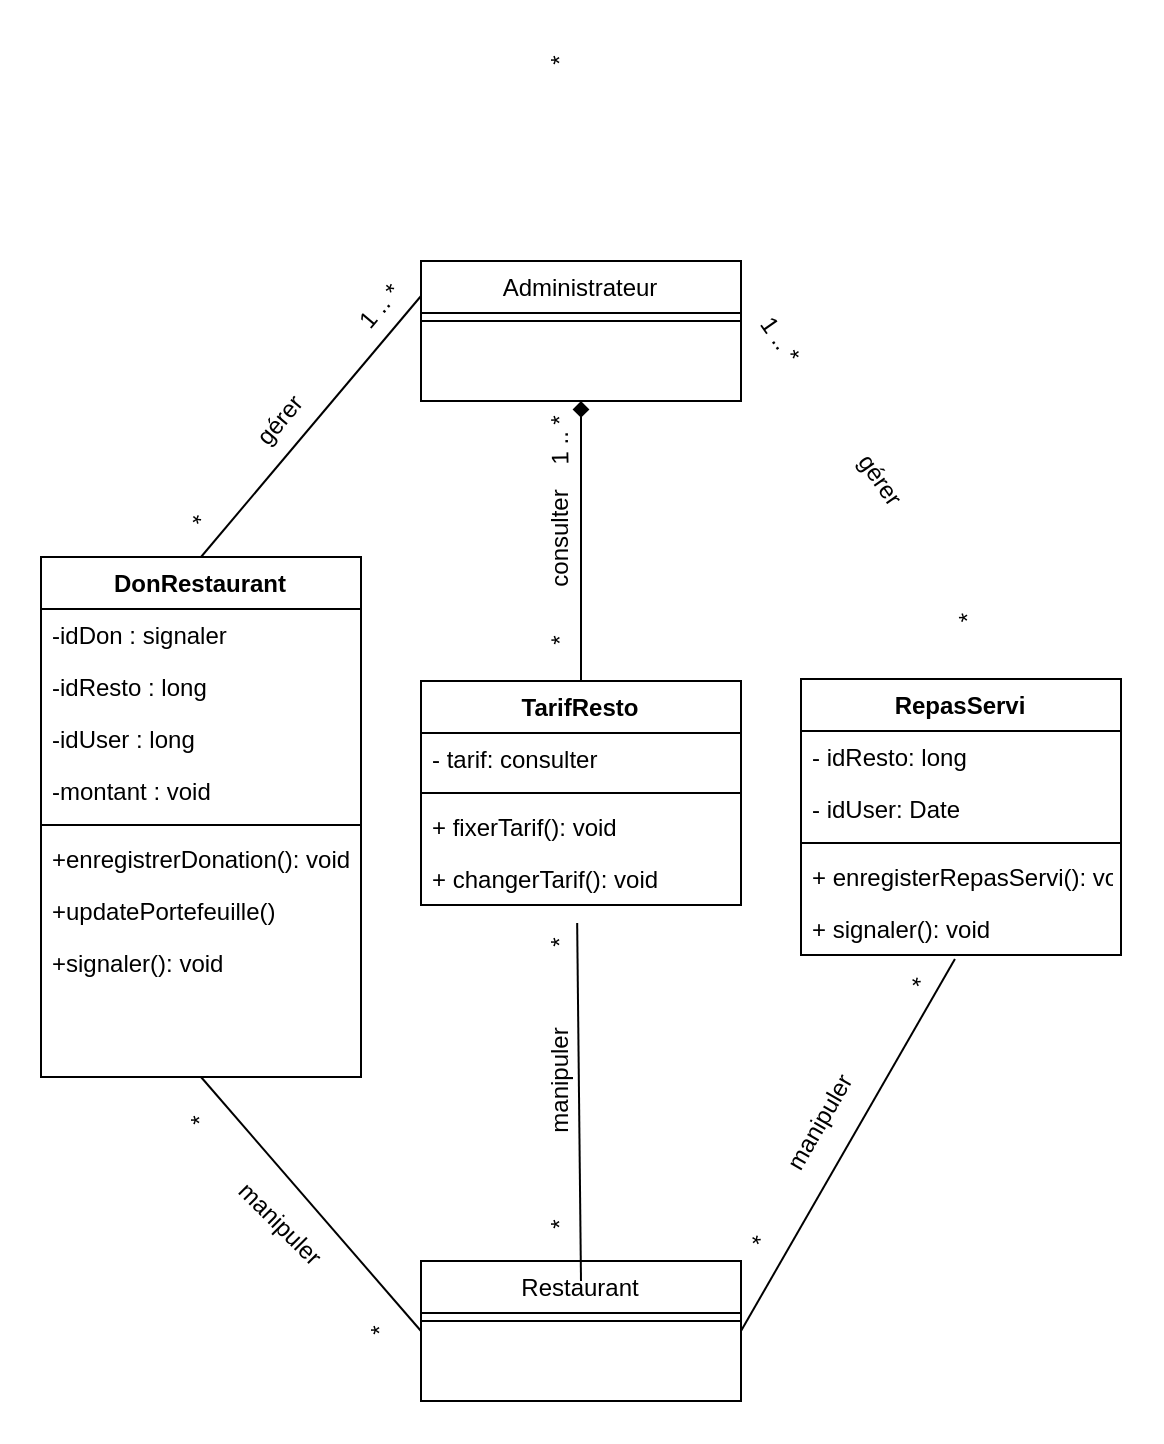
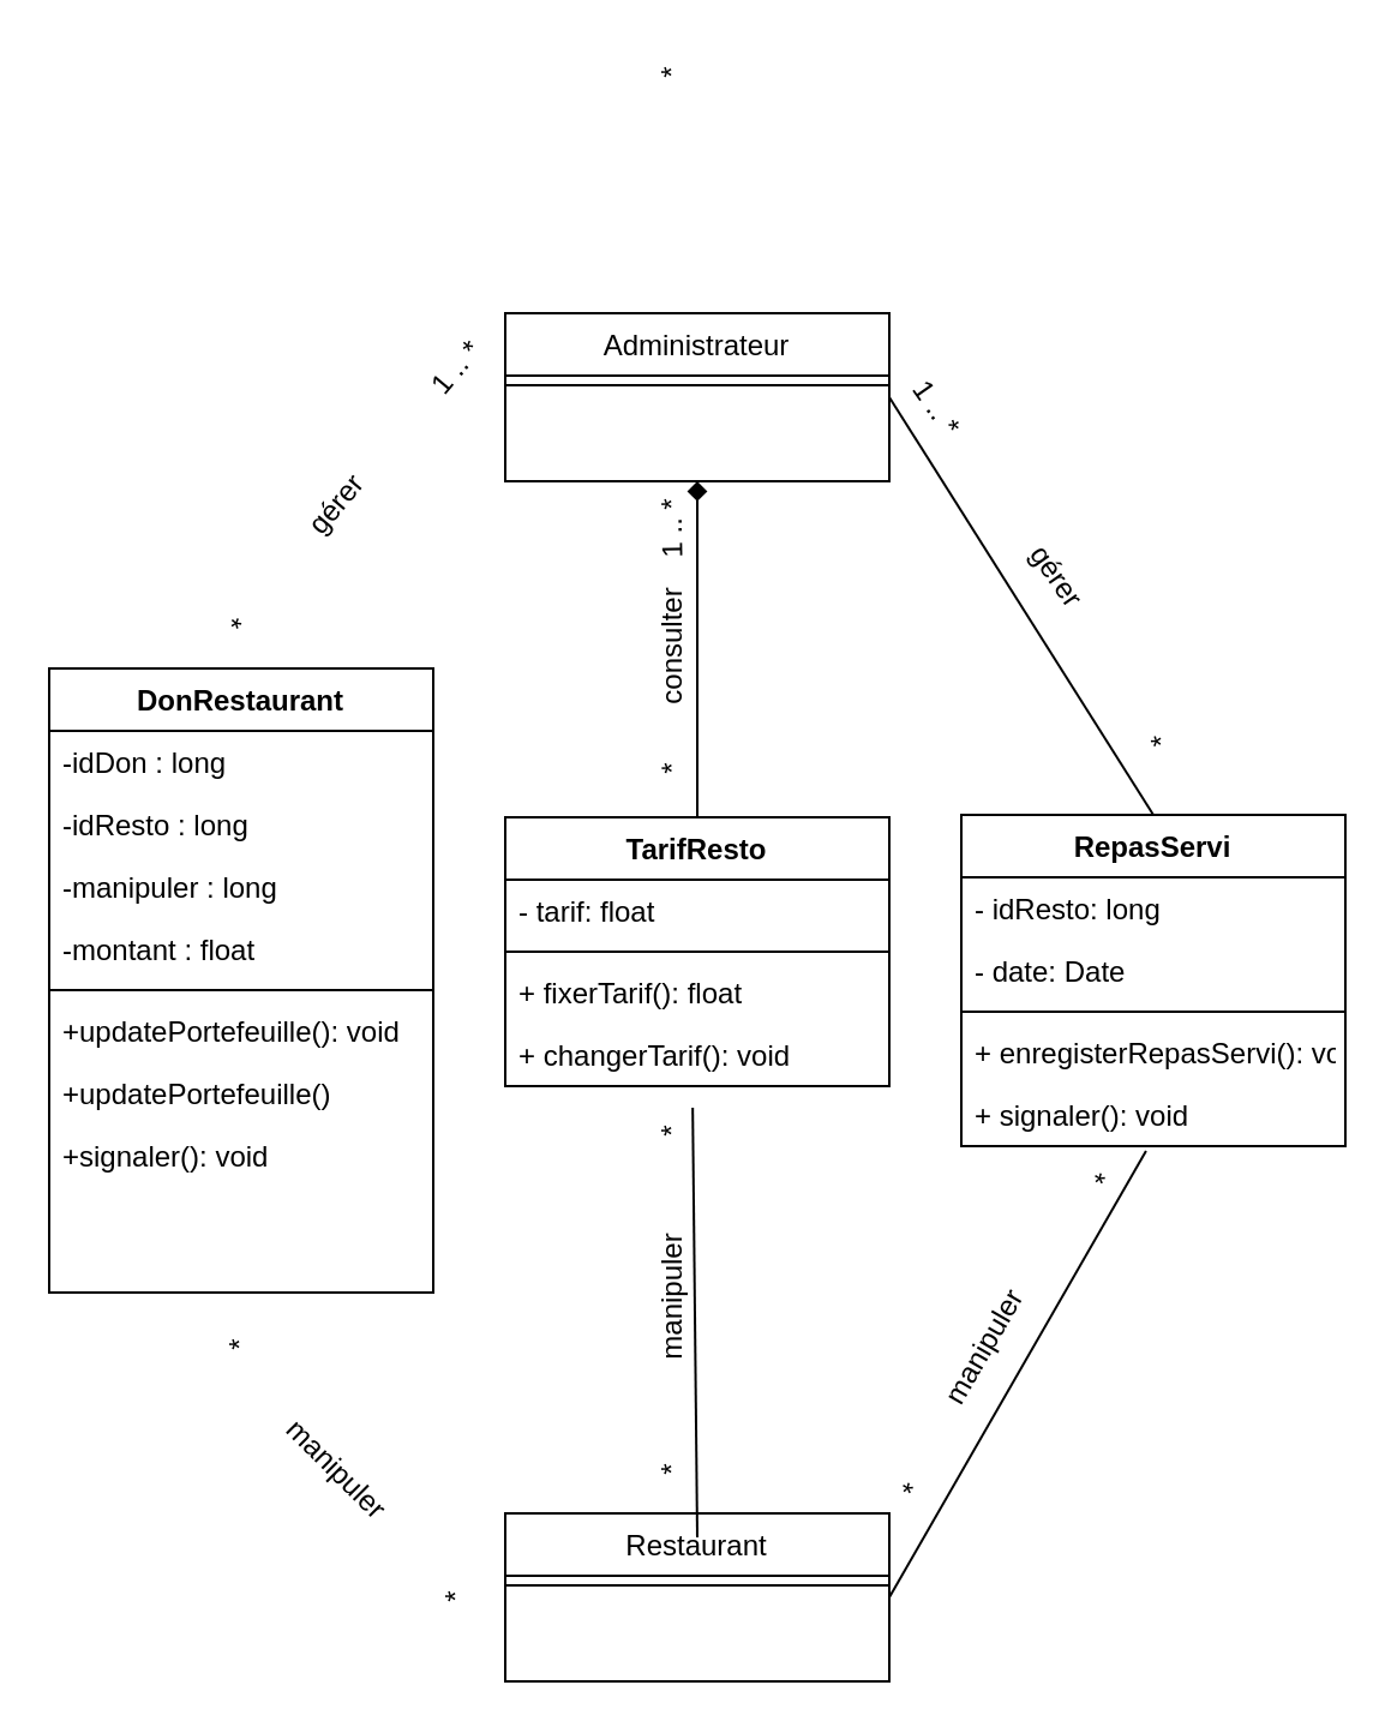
  <mxCell id="0" />
  <mxCell id="1" parent="0" />
  <mxCell id="2" value="DonRestaurant" style="swimlane;fontStyle=1;align=center;verticalAlign=top;childLayout=stackLayout;horizontal=1;startSize=26;horizontalStack=0;resizeParent=1;resizeLast=0;collapsible=1;marginBottom=0;rounded=0;shadow=0;strokeWidth=1;" parent="1" vertex="1"><mxGeometry x="20" y="278" width="160" height="260" as="geometry"><mxRectangle x="230" y="140" width="160" height="26" as="alternateBounds" /></mxGeometry></mxCell>
- <mxCell id="3" value="-idDon : signaler" style="text;align=left;verticalAlign=top;spacingLeft=4;spacingRight=4;overflow=hidden;rotatable=0;points=[[0,0.5],[1,0.5]];portConstraint=eastwest;" parent="2" vertex="1"><mxGeometry y="26" width="160" height="26" as="geometry" /></mxCell>
+ <mxCell id="3" value="-idDon : long" style="text;align=left;verticalAlign=top;spacingLeft=4;spacingRight=4;overflow=hidden;rotatable=0;points=[[0,0.5],[1,0.5]];portConstraint=eastwest;" parent="2" vertex="1"><mxGeometry y="26" width="160" height="26" as="geometry" /></mxCell>
  <mxCell id="4" value="-idResto : long" style="text;align=left;verticalAlign=top;spacingLeft=4;spacingRight=4;overflow=hidden;rotatable=0;points=[[0,0.5],[1,0.5]];portConstraint=eastwest;" vertex="1" parent="2"><mxGeometry y="52" width="160" height="26" as="geometry" /></mxCell>
- <mxCell id="5" value="-idUser : long" style="text;align=left;verticalAlign=top;spacingLeft=4;spacingRight=4;overflow=hidden;rotatable=0;points=[[0,0.5],[1,0.5]];portConstraint=eastwest;" vertex="1" parent="2"><mxGeometry y="78" width="160" height="26" as="geometry" /></mxCell>
- <mxCell id="6" value="-montant : void" style="text;align=left;verticalAlign=top;spacingLeft=4;spacingRight=4;overflow=hidden;rotatable=0;points=[[0,0.5],[1,0.5]];portConstraint=eastwest;" vertex="1" parent="2"><mxGeometry y="104" width="160" height="26" as="geometry" /></mxCell>
+ <mxCell id="5" value="-manipuler : long" style="text;align=left;verticalAlign=top;spacingLeft=4;spacingRight=4;overflow=hidden;rotatable=0;points=[[0,0.5],[1,0.5]];portConstraint=eastwest;" vertex="1" parent="2"><mxGeometry y="78" width="160" height="26" as="geometry" /></mxCell>
+ <mxCell id="6" value="-montant : float" style="text;align=left;verticalAlign=top;spacingLeft=4;spacingRight=4;overflow=hidden;rotatable=0;points=[[0,0.5],[1,0.5]];portConstraint=eastwest;" vertex="1" parent="2"><mxGeometry y="104" width="160" height="26" as="geometry" /></mxCell>
  <mxCell id="7" value="" style="line;html=1;strokeWidth=1;align=left;verticalAlign=middle;spacingTop=-1;spacingLeft=3;spacingRight=3;rotatable=0;labelPosition=right;points=[];portConstraint=eastwest;" parent="2" vertex="1"><mxGeometry y="130" width="160" height="8" as="geometry" /></mxCell>
- <mxCell id="8" value="+enregistrerDonation(): void" style="text;align=left;verticalAlign=top;spacingLeft=4;spacingRight=4;overflow=hidden;rotatable=0;points=[[0,0.5],[1,0.5]];portConstraint=eastwest;" parent="2" vertex="1"><mxGeometry y="138" width="160" height="26" as="geometry" /></mxCell>
+ <mxCell id="8" value="+updatePortefeuille(): void" style="text;align=left;verticalAlign=top;spacingLeft=4;spacingRight=4;overflow=hidden;rotatable=0;points=[[0,0.5],[1,0.5]];portConstraint=eastwest;" parent="2" vertex="1"><mxGeometry y="138" width="160" height="26" as="geometry" /></mxCell>
  <mxCell id="9" value="+updatePortefeuille()" style="text;align=left;verticalAlign=top;spacingLeft=4;spacingRight=4;overflow=hidden;rotatable=0;points=[[0,0.5],[1,0.5]];portConstraint=eastwest;" parent="2" vertex="1"><mxGeometry y="164" width="160" height="26" as="geometry" /></mxCell>
  <mxCell id="10" value="+signaler(): void" style="text;align=left;verticalAlign=top;spacingLeft=4;spacingRight=4;overflow=hidden;rotatable=0;points=[[0,0.5],[1,0.5]];portConstraint=eastwest;" parent="2" vertex="1"><mxGeometry y="190" width="160" height="26" as="geometry" /></mxCell>
  <mxCell id="11" value="Restaurant" style="swimlane;fontStyle=0;align=center;verticalAlign=top;childLayout=stackLayout;horizontal=1;startSize=26;horizontalStack=0;resizeParent=1;resizeLast=0;collapsible=1;marginBottom=0;rounded=0;shadow=0;strokeWidth=1;" parent="1" vertex="1"><mxGeometry x="210" y="630" width="160" height="70" as="geometry"><mxRectangle x="90" y="460" width="160" height="26" as="alternateBounds" /></mxGeometry></mxCell>
  <mxCell id="12" value="" style="line;html=1;strokeWidth=1;align=left;verticalAlign=middle;spacingTop=-1;spacingLeft=3;spacingRight=3;rotatable=0;labelPosition=right;points=[];portConstraint=eastwest;" parent="11" vertex="1"><mxGeometry y="26" width="160" height="8" as="geometry" /></mxCell>
  <mxCell id="13" value="Administrateur" style="swimlane;fontStyle=0;align=center;verticalAlign=top;childLayout=stackLayout;horizontal=1;startSize=26;horizontalStack=0;resizeParent=1;resizeLast=0;collapsible=1;marginBottom=0;rounded=0;shadow=0;strokeWidth=1;" parent="1" vertex="1"><mxGeometry x="210" y="130" width="160" height="70" as="geometry"><mxRectangle x="340" y="380" width="170" height="26" as="alternateBounds" /></mxGeometry></mxCell>
  <mxCell id="14" value="" style="line;html=1;strokeWidth=1;align=left;verticalAlign=middle;spacingTop=-1;spacingLeft=3;spacingRight=3;rotatable=0;labelPosition=right;points=[];portConstraint=eastwest;" parent="13" vertex="1"><mxGeometry y="26" width="160" height="8" as="geometry" /></mxCell>
- <mxCell id="15" value="" style="endArrow=none;html=1;entryX=0.5;entryY=1;entryDx=0;entryDy=0;exitX=0;exitY=0.5;exitDx=0;exitDy=0;" parent="1" source="11" target="2" edge="1"><mxGeometry width="50" height="50" relative="1" as="geometry"><mxPoint x="85" y="2030" as="sourcePoint" /><mxPoint x="110" y="1978" as="targetPoint" /></mxGeometry></mxCell>
- <mxCell id="16" value="" style="endArrow=none;html=1;entryX=0;entryY=0.25;entryDx=0;entryDy=0;exitX=0.5;exitY=0;exitDx=0;exitDy=0;" parent="1" source="2" target="13" edge="1"><mxGeometry width="50" height="50" relative="1" as="geometry"><mxPoint x="30" y="2300" as="sourcePoint" /><mxPoint x="80" y="2250" as="targetPoint" /><Array as="points" /></mxGeometry></mxCell>
  <mxCell id="17" value="gérer" style="text;html=1;strokeColor=none;fillColor=none;align=center;verticalAlign=middle;whiteSpace=wrap;rounded=0;rotation=-50;" parent="1" vertex="1"><mxGeometry x="120" y="200" width="40" height="20" as="geometry" /></mxCell>
  <mxCell id="18" value="*" style="text;html=1;strokeColor=none;fillColor=none;align=center;verticalAlign=middle;whiteSpace=wrap;rounded=0;rotation=-50;" parent="1" vertex="1"><mxGeometry x="80" y="251" width="40" height="20" as="geometry" /></mxCell>
  <mxCell id="19" value="1 .. *" style="text;html=1;strokeColor=none;fillColor=none;align=center;verticalAlign=middle;whiteSpace=wrap;rounded=0;rotation=-50;" parent="1" vertex="1"><mxGeometry x="170" y="143" width="40" height="20" as="geometry" /></mxCell>
  <mxCell id="20" value="manipuler" style="text;html=1;strokeColor=none;fillColor=none;align=center;verticalAlign=middle;whiteSpace=wrap;rounded=0;rotation=45;" parent="1" vertex="1"><mxGeometry x="120" y="601.99" width="40" height="20" as="geometry" /></mxCell>
  <mxCell id="21" value="*" style="text;html=1;strokeColor=none;fillColor=none;align=center;verticalAlign=middle;whiteSpace=wrap;rounded=0;rotation=-90;" parent="1" vertex="1"><mxGeometry x="170" y="655" width="40" height="20" as="geometry" /></mxCell>
  <mxCell id="22" value="*" style="text;html=1;strokeColor=none;fillColor=none;align=center;verticalAlign=middle;whiteSpace=wrap;rounded=0;rotation=-90;" parent="1" vertex="1"><mxGeometry x="80" y="550" width="40" height="20" as="geometry" /></mxCell>
  <mxCell id="23" value="TarifResto" style="swimlane;fontStyle=1;align=center;verticalAlign=top;childLayout=stackLayout;horizontal=1;startSize=26;horizontalStack=0;resizeParent=1;resizeParentMax=0;resizeLast=0;collapsible=1;marginBottom=0;fillColor=none;gradientColor=none;" vertex="1" parent="1"><mxGeometry x="210" y="340" width="160" height="112" as="geometry" /></mxCell>
- <mxCell id="24" value="- tarif: consulter" style="text;strokeColor=none;fillColor=none;align=left;verticalAlign=top;spacingLeft=4;spacingRight=4;overflow=hidden;rotatable=0;points=[[0,0.5],[1,0.5]];portConstraint=eastwest;" vertex="1" parent="23"><mxGeometry y="26" width="160" height="26" as="geometry" /></mxCell>
+ <mxCell id="24" value="- tarif: float" style="text;strokeColor=none;fillColor=none;align=left;verticalAlign=top;spacingLeft=4;spacingRight=4;overflow=hidden;rotatable=0;points=[[0,0.5],[1,0.5]];portConstraint=eastwest;" vertex="1" parent="23"><mxGeometry y="26" width="160" height="26" as="geometry" /></mxCell>
  <mxCell id="25" value="" style="line;strokeWidth=1;fillColor=none;align=left;verticalAlign=middle;spacingTop=-1;spacingLeft=3;spacingRight=3;rotatable=0;labelPosition=right;points=[];portConstraint=eastwest;" vertex="1" parent="23"><mxGeometry y="52" width="160" height="8" as="geometry" /></mxCell>
- <mxCell id="26" value="+ fixerTarif(): void" style="text;strokeColor=none;fillColor=none;align=left;verticalAlign=top;spacingLeft=4;spacingRight=4;overflow=hidden;rotatable=0;points=[[0,0.5],[1,0.5]];portConstraint=eastwest;" vertex="1" parent="23"><mxGeometry y="60" width="160" height="26" as="geometry" /></mxCell>
+ <mxCell id="26" value="+ fixerTarif(): float" style="text;strokeColor=none;fillColor=none;align=left;verticalAlign=top;spacingLeft=4;spacingRight=4;overflow=hidden;rotatable=0;points=[[0,0.5],[1,0.5]];portConstraint=eastwest;" vertex="1" parent="23"><mxGeometry y="60" width="160" height="26" as="geometry" /></mxCell>
  <mxCell id="27" value="+ changerTarif(): void" style="text;strokeColor=none;fillColor=none;align=left;verticalAlign=top;spacingLeft=4;spacingRight=4;overflow=hidden;rotatable=0;points=[[0,0.5],[1,0.5]];portConstraint=eastwest;" vertex="1" parent="23"><mxGeometry y="86" width="160" height="26" as="geometry" /></mxCell>
  <mxCell id="28" value="RepasServi" style="swimlane;fontStyle=1;align=center;verticalAlign=top;childLayout=stackLayout;horizontal=1;startSize=26;horizontalStack=0;resizeParent=1;resizeParentMax=0;resizeLast=0;collapsible=1;marginBottom=0;fillColor=none;gradientColor=none;" vertex="1" parent="1"><mxGeometry x="400" y="339" width="160" height="138" as="geometry" /></mxCell>
  <mxCell id="29" value="- idResto: long" style="text;strokeColor=none;fillColor=none;align=left;verticalAlign=top;spacingLeft=4;spacingRight=4;overflow=hidden;rotatable=0;points=[[0,0.5],[1,0.5]];portConstraint=eastwest;" vertex="1" parent="28"><mxGeometry y="26" width="160" height="26" as="geometry" /></mxCell>
- <mxCell id="30" value="- idUser: Date" style="text;strokeColor=none;fillColor=none;align=left;verticalAlign=top;spacingLeft=4;spacingRight=4;overflow=hidden;rotatable=0;points=[[0,0.5],[1,0.5]];portConstraint=eastwest;" vertex="1" parent="28"><mxGeometry y="52" width="160" height="26" as="geometry" /></mxCell>
+ <mxCell id="30" value="- date: Date" style="text;strokeColor=none;fillColor=none;align=left;verticalAlign=top;spacingLeft=4;spacingRight=4;overflow=hidden;rotatable=0;points=[[0,0.5],[1,0.5]];portConstraint=eastwest;" vertex="1" parent="28"><mxGeometry y="52" width="160" height="26" as="geometry" /></mxCell>
  <mxCell id="31" value="" style="line;strokeWidth=1;fillColor=none;align=left;verticalAlign=middle;spacingTop=-1;spacingLeft=3;spacingRight=3;rotatable=0;labelPosition=right;points=[];portConstraint=eastwest;" vertex="1" parent="28"><mxGeometry y="78" width="160" height="8" as="geometry" /></mxCell>
  <mxCell id="32" value="+ enregisterRepasServi(): void" style="text;strokeColor=none;fillColor=none;align=left;verticalAlign=top;spacingLeft=4;spacingRight=4;overflow=hidden;rotatable=0;points=[[0,0.5],[1,0.5]];portConstraint=eastwest;" vertex="1" parent="28"><mxGeometry y="86" width="160" height="26" as="geometry" /></mxCell>
  <mxCell id="33" value="+ signaler(): void" style="text;strokeColor=none;fillColor=none;align=left;verticalAlign=top;spacingLeft=4;spacingRight=4;overflow=hidden;rotatable=0;points=[[0,0.5],[1,0.5]];portConstraint=eastwest;" vertex="1" parent="28"><mxGeometry y="112" width="160" height="26" as="geometry" /></mxCell>
  <mxCell id="34" value="" style="endArrow=diamond;html=1;entryX=0.5;entryY=1;entryDx=0;entryDy=0;exitX=0.5;exitY=0;exitDx=0;exitDy=0;" edge="1" parent="1" source="23" target="13"><mxGeometry width="50" height="50" relative="1" as="geometry"><mxPoint x="330" y="1740" as="sourcePoint" /><mxPoint x="330" y="1720" as="targetPoint" /></mxGeometry></mxCell>
+ <mxCell id="35" value="" style="endArrow=none;html=1;entryX=1;entryY=0.5;entryDx=0;entryDy=0;exitX=0.5;exitY=0;exitDx=0;exitDy=0;" edge="1" parent="1" source="28" target="13"><mxGeometry width="50" height="50" relative="1" as="geometry"><mxPoint x="460" y="1740" as="sourcePoint" /><mxPoint x="510" y="1690" as="targetPoint" /></mxGeometry></mxCell>
  <mxCell id="36" value="consulter" style="text;html=1;strokeColor=none;fillColor=none;align=center;verticalAlign=middle;whiteSpace=wrap;rounded=0;rotation=-90;" vertex="1" parent="1"><mxGeometry x="260" y="259" width="40" height="20" as="geometry" /></mxCell>
  <mxCell id="37" value="1 .. *" style="text;html=1;strokeColor=none;fillColor=none;align=center;verticalAlign=middle;whiteSpace=wrap;rounded=0;rotation=-91;" vertex="1" parent="1"><mxGeometry x="260" y="210" width="40" height="20" as="geometry" /></mxCell>
  <mxCell id="38" value="*" style="text;html=1;strokeColor=none;fillColor=none;align=center;verticalAlign=middle;whiteSpace=wrap;rounded=0;rotation=-90;" vertex="1" parent="1"><mxGeometry x="260" y="20" width="40" height="20" as="geometry" /></mxCell>
  <mxCell id="39" value="gérer" style="text;html=1;strokeColor=none;fillColor=none;align=center;verticalAlign=middle;whiteSpace=wrap;rounded=0;rotation=55;" vertex="1" parent="1"><mxGeometry x="420" y="230" width="40" height="20" as="geometry" /></mxCell>
  <mxCell id="40" value="1 .. *" style="text;html=1;strokeColor=none;fillColor=none;align=center;verticalAlign=middle;whiteSpace=wrap;rounded=0;rotation=55;" vertex="1" parent="1"><mxGeometry x="370" y="160" width="40" height="20" as="geometry" /></mxCell>
  <mxCell id="41" value="*" style="text;html=1;strokeColor=none;fillColor=none;align=center;verticalAlign=middle;whiteSpace=wrap;rounded=0;rotation=55;" vertex="1" parent="1"><mxGeometry x="460" y="300" width="40" height="20" as="geometry" /></mxCell>
  <mxCell id="42" value="" style="endArrow=none;html=1;entryX=0.488;entryY=0.962;entryDx=0;entryDy=0;entryPerimeter=0;exitX=0.5;exitY=0;exitDx=0;exitDy=0;" edge="1" parent="1"><mxGeometry width="50" height="50" relative="1" as="geometry"><mxPoint x="290" y="639.99" as="sourcePoint" /><mxPoint x="288.08" y="461.002" as="targetPoint" /></mxGeometry></mxCell>
  <mxCell id="43" value="manipuler" style="text;html=1;strokeColor=none;fillColor=none;align=center;verticalAlign=middle;whiteSpace=wrap;rounded=0;rotation=-90;" vertex="1" parent="1"><mxGeometry x="260" y="530" width="40" height="20" as="geometry" /></mxCell>
  <mxCell id="44" value="" style="endArrow=none;html=1;exitX=1;exitY=0.5;exitDx=0;exitDy=0;entryX=0.481;entryY=1.077;entryDx=0;entryDy=0;entryPerimeter=0;" edge="1" parent="1" source="11" target="33"><mxGeometry width="50" height="50" relative="1" as="geometry"><mxPoint x="420" y="2040" as="sourcePoint" /><mxPoint x="470" y="1990" as="targetPoint" /></mxGeometry></mxCell>
  <mxCell id="45" value="manipuler" style="text;html=1;strokeColor=none;fillColor=none;align=center;verticalAlign=middle;whiteSpace=wrap;rounded=0;rotation=-60;" vertex="1" parent="1"><mxGeometry x="390" y="551" width="40" height="20" as="geometry" /></mxCell>
  <mxCell id="46" value="*" style="text;html=1;strokeColor=none;fillColor=none;align=center;verticalAlign=middle;whiteSpace=wrap;rounded=0;rotation=-90;" vertex="1" parent="1"><mxGeometry x="260" y="461" width="40" height="20" as="geometry" /></mxCell>
  <mxCell id="47" value="*" style="text;html=1;strokeColor=none;fillColor=none;align=center;verticalAlign=middle;whiteSpace=wrap;rounded=0;rotation=-60;" vertex="1" parent="1"><mxGeometry x="440" y="482" width="40" height="20" as="geometry" /></mxCell>
  <mxCell id="48" value="*" style="text;html=1;strokeColor=none;fillColor=none;align=center;verticalAlign=middle;whiteSpace=wrap;rounded=0;rotation=-60;" vertex="1" parent="1"><mxGeometry x="360" y="611" width="40" height="20" as="geometry" /></mxCell>
  <mxCell id="49" value="*" style="text;html=1;strokeColor=none;fillColor=none;align=center;verticalAlign=middle;whiteSpace=wrap;rounded=0;rotation=-90;" vertex="1" parent="1"><mxGeometry x="260" y="601.99" width="40" height="20" as="geometry" /></mxCell>
  <mxCell id="50" value="*" style="text;html=1;strokeColor=none;fillColor=none;align=center;verticalAlign=middle;whiteSpace=wrap;rounded=0;rotation=-91;" vertex="1" parent="1"><mxGeometry x="260" y="310" width="40" height="20" as="geometry" /></mxCell>
